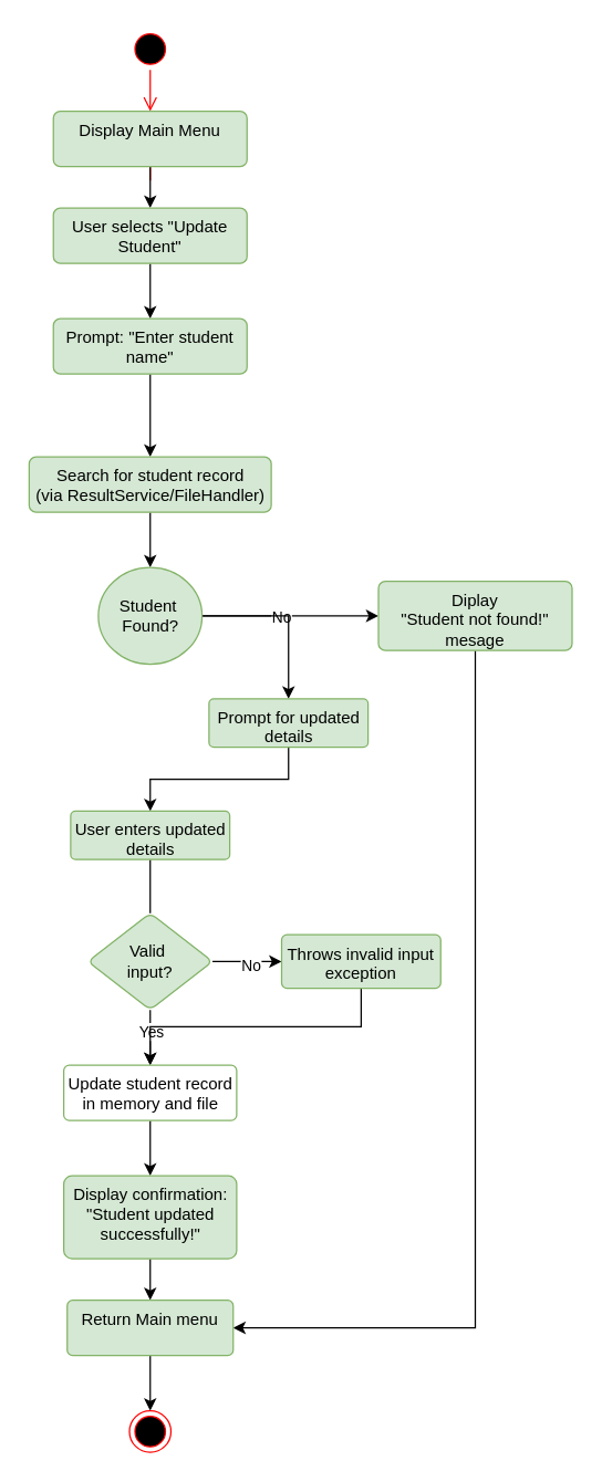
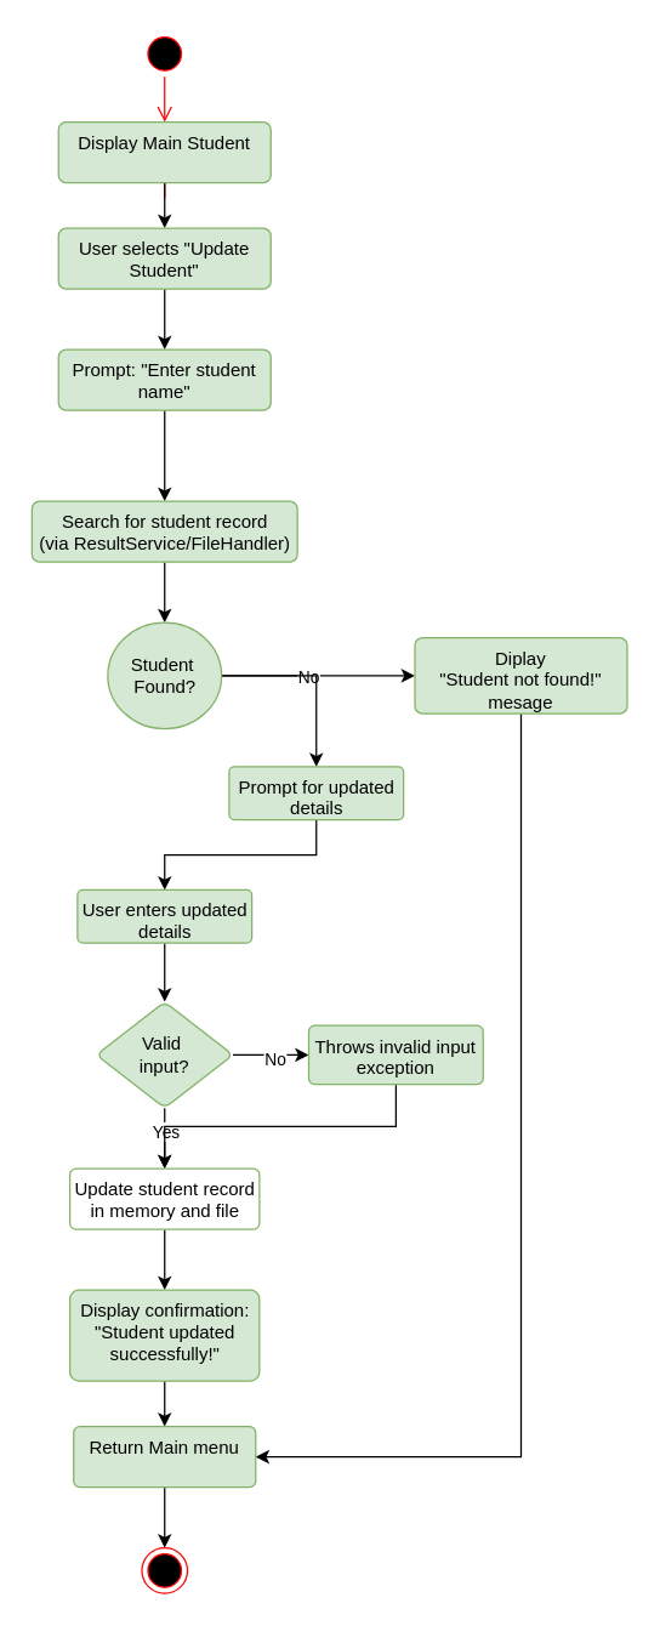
  <mxCell id="0" />
  <mxCell id="1" parent="0" />
  <mxCell id="2" value="" style="ellipse;html=1;shape=startState;fillColor=#000000;strokeColor=#ff0000;" parent="1" vertex="1"><mxGeometry x="93" y="20" width="30" height="30" as="geometry" /></mxCell>
  <mxCell id="3" value="" style="edgeStyle=orthogonalEdgeStyle;html=1;verticalAlign=bottom;endArrow=open;endSize=8;strokeColor=#ff0000;rounded=0;" parent="1" source="36" edge="1"><mxGeometry relative="1" as="geometry"><mxPoint x="108" y="110" as="targetPoint" /></mxGeometry></mxCell>
  <mxCell id="4" value="" style="edgeStyle=orthogonalEdgeStyle;rounded=0;orthogonalLoop=1;jettySize=auto;html=1;" parent="1" source="36" target="6" edge="1"><mxGeometry relative="1" as="geometry" /></mxCell>
  <mxCell id="5" value="" style="edgeStyle=orthogonalEdgeStyle;rounded=0;orthogonalLoop=1;jettySize=auto;html=1;" parent="1" source="6" target="8" edge="1"><mxGeometry relative="1" as="geometry" /></mxCell>
  <mxCell id="6" value="User selects &quot;Update Student&quot;" style="html=1;align=center;verticalAlign=top;rounded=1;absoluteArcSize=1;arcSize=10;dashed=0;whiteSpace=wrap;fillColor=#d5e8d4;strokeColor=#82b366;" parent="1" vertex="1"><mxGeometry x="38" y="150" width="140" height="40" as="geometry" /></mxCell>
  <mxCell id="7" value="" style="edgeStyle=orthogonalEdgeStyle;rounded=0;orthogonalLoop=1;jettySize=auto;html=1;" parent="1" source="8" target="10" edge="1"><mxGeometry relative="1" as="geometry" /></mxCell>
  <mxCell id="8" value="Prompt: &quot;Enter student name&quot;" style="html=1;align=center;verticalAlign=top;rounded=1;absoluteArcSize=1;arcSize=10;dashed=0;whiteSpace=wrap;fillColor=#d5e8d4;strokeColor=#82b366;" parent="1" vertex="1"><mxGeometry x="38" y="230" width="140" height="40" as="geometry" /></mxCell>
  <mxCell id="9" value="" style="edgeStyle=orthogonalEdgeStyle;rounded=0;orthogonalLoop=1;jettySize=auto;html=1;" parent="1" source="10" target="14" edge="1"><mxGeometry relative="1" as="geometry" /></mxCell>
  <mxCell id="10" value="Search for student record &lt;div&gt;(via ResultService/FileHandler)&lt;br&gt;&lt;/div&gt;" style="html=1;align=center;verticalAlign=top;rounded=1;absoluteArcSize=1;arcSize=10;dashed=0;whiteSpace=wrap;fillColor=#d5e8d4;strokeColor=#82b366;" parent="1" vertex="1"><mxGeometry x="20.5" y="330" width="175" height="40" as="geometry" /></mxCell>
  <mxCell id="11" value="" style="edgeStyle=orthogonalEdgeStyle;rounded=0;orthogonalLoop=1;jettySize=auto;html=1;" parent="1" source="14" target="16" edge="1"><mxGeometry relative="1" as="geometry" /></mxCell>
  <mxCell id="12" value="No" style="edgeLabel;html=1;align=center;verticalAlign=middle;resizable=0;points=[];" parent="11" vertex="1" connectable="0"><mxGeometry x="-0.104" relative="1" as="geometry"><mxPoint as="offset" /></mxGeometry></mxCell>
  <mxCell id="13" value="" style="edgeStyle=orthogonalEdgeStyle;rounded=0;orthogonalLoop=1;jettySize=auto;html=1;" parent="1" source="14" target="18" edge="1"><mxGeometry relative="1" as="geometry" /></mxCell>
  <mxCell id="14" value="&lt;div&gt;&lt;br&gt;&lt;/div&gt;&lt;div&gt;Student&amp;nbsp;&lt;/div&gt;&lt;div&gt;Found?&lt;/div&gt;" style="ellipse;whiteSpace=wrap;html=1;verticalAlign=top;arcSize=10;dashed=0;fillColor=#d5e8d4;strokeColor=#82b366;" parent="1" vertex="1"><mxGeometry x="70.5" y="410" width="75" height="70" as="geometry" /></mxCell>
  <mxCell id="15" style="edgeStyle=orthogonalEdgeStyle;rounded=0;orthogonalLoop=1;jettySize=auto;html=1;exitX=0.5;exitY=1;exitDx=0;exitDy=0;entryX=1;entryY=0.5;entryDx=0;entryDy=0;" parent="1" source="16" target="33" edge="1"><mxGeometry relative="1" as="geometry" /></mxCell>
  <mxCell id="16" value="Diplay&lt;div&gt;&quot;Student not found!&quot; mesage&lt;/div&gt;" style="whiteSpace=wrap;html=1;verticalAlign=top;rounded=1;arcSize=10;dashed=0;fillColor=#d5e8d4;strokeColor=#82b366;" parent="1" vertex="1"><mxGeometry x="273" y="420" width="140" height="50" as="geometry" /></mxCell>
  <mxCell id="17" value="" style="edgeStyle=orthogonalEdgeStyle;rounded=0;orthogonalLoop=1;jettySize=auto;html=1;" parent="1" source="18" target="20" edge="1"><mxGeometry relative="1" as="geometry" /></mxCell>
  <mxCell id="18" value="Prompt for updated details" style="whiteSpace=wrap;html=1;verticalAlign=top;rounded=1;arcSize=10;dashed=0;fillColor=#d5e8d4;strokeColor=#82b366;" parent="1" vertex="1"><mxGeometry x="150.5" y="505" width="115" height="35" as="geometry" /></mxCell>
- <mxCell id="19" value="" style="edgeStyle=orthogonalEdgeStyle;rounded=0;orthogonalLoop=1;jettySize=auto;html=1;endArrow=none;" parent="1" source="20" target="25" edge="1"><mxGeometry relative="1" as="geometry" /></mxCell>
+ <mxCell id="19" value="" style="edgeStyle=orthogonalEdgeStyle;rounded=0;orthogonalLoop=1;jettySize=auto;html=1;" parent="1" source="20" target="25" edge="1"><mxGeometry relative="1" as="geometry" /></mxCell>
  <mxCell id="20" value="User enters updated details" style="whiteSpace=wrap;html=1;verticalAlign=top;rounded=1;arcSize=10;dashed=0;fillColor=#d5e8d4;strokeColor=#82b366;" parent="1" vertex="1"><mxGeometry x="50.5" y="586.25" width="115" height="35" as="geometry" /></mxCell>
  <mxCell id="21" value="" style="edgeStyle=orthogonalEdgeStyle;rounded=0;orthogonalLoop=1;jettySize=auto;html=1;" parent="1" source="25" target="27" edge="1"><mxGeometry relative="1" as="geometry" /></mxCell>
  <mxCell id="22" value="No" style="edgeLabel;html=1;align=center;verticalAlign=middle;resizable=0;points=[];" parent="21" vertex="1" connectable="0"><mxGeometry x="0.073" y="-2" relative="1" as="geometry"><mxPoint as="offset" /></mxGeometry></mxCell>
  <mxCell id="23" value="" style="edgeStyle=orthogonalEdgeStyle;rounded=0;orthogonalLoop=1;jettySize=auto;html=1;" parent="1" source="25" target="29" edge="1"><mxGeometry relative="1" as="geometry" /></mxCell>
  <mxCell id="24" value="Yes" style="edgeLabel;html=1;align=center;verticalAlign=middle;resizable=0;points=[];" parent="23" vertex="1" connectable="0"><mxGeometry x="-0.248" relative="1" as="geometry"><mxPoint as="offset" /></mxGeometry></mxCell>
  <mxCell id="25" value="&lt;div&gt;&lt;br&gt;&lt;/div&gt;&lt;div&gt;&lt;span style=&quot;background-color: transparent; color: light-dark(rgb(0, 0, 0), rgb(255, 255, 255));&quot;&gt;Valid&amp;nbsp;&lt;/span&gt;&lt;br&gt;&lt;/div&gt;&lt;div&gt;input?&lt;/div&gt;" style="rhombus;whiteSpace=wrap;html=1;verticalAlign=top;rounded=1;arcSize=10;dashed=0;fillColor=#d5e8d4;strokeColor=#82b366;" parent="1" vertex="1"><mxGeometry x="63" y="660" width="90" height="70" as="geometry" /></mxCell>
  <mxCell id="26" style="edgeStyle=orthogonalEdgeStyle;rounded=0;orthogonalLoop=1;jettySize=auto;html=1;exitX=0.5;exitY=1;exitDx=0;exitDy=0;" parent="1" source="27" target="29" edge="1"><mxGeometry relative="1" as="geometry" /></mxCell>
  <mxCell id="27" value="Throws invalid input exception" style="whiteSpace=wrap;html=1;verticalAlign=top;rounded=1;arcSize=10;dashed=0;fillColor=#d5e8d4;strokeColor=#82b366;" parent="1" vertex="1"><mxGeometry x="203" y="675.63" width="115" height="38.75" as="geometry" /></mxCell>
  <mxCell id="28" value="" style="edgeStyle=orthogonalEdgeStyle;rounded=0;orthogonalLoop=1;jettySize=auto;html=1;" parent="1" source="29" target="31" edge="1"><mxGeometry relative="1" as="geometry" /></mxCell>
  <mxCell id="29" value="Update student record in memory and file" style="whiteSpace=wrap;html=1;verticalAlign=top;rounded=1;arcSize=10;dashed=0;fillColor=#ffffff;strokeColor=#82b366;" parent="1" vertex="1"><mxGeometry x="45.5" y="770" width="125" height="40" as="geometry" /></mxCell>
  <mxCell id="30" value="" style="edgeStyle=orthogonalEdgeStyle;rounded=0;orthogonalLoop=1;jettySize=auto;html=1;" parent="1" source="31" target="33" edge="1"><mxGeometry relative="1" as="geometry" /></mxCell>
  <mxCell id="31" value="Display confirmation:&lt;div&gt;&quot;Student updated successfully!&quot;&lt;/div&gt;" style="whiteSpace=wrap;html=1;verticalAlign=top;rounded=1;arcSize=10;dashed=0;fillColor=#d5e8d4;strokeColor=#82b366;" parent="1" vertex="1"><mxGeometry x="45.5" y="850" width="125" height="60" as="geometry" /></mxCell>
  <mxCell id="32" style="edgeStyle=orthogonalEdgeStyle;rounded=0;orthogonalLoop=1;jettySize=auto;html=1;exitX=0.5;exitY=1;exitDx=0;exitDy=0;entryX=0.5;entryY=0;entryDx=0;entryDy=0;" parent="1" source="33" target="34" edge="1"><mxGeometry relative="1" as="geometry" /></mxCell>
  <mxCell id="33" value="Return Main menu" style="whiteSpace=wrap;html=1;verticalAlign=top;rounded=1;arcSize=10;dashed=0;fillColor=#d5e8d4;strokeColor=#82b366;" parent="1" vertex="1"><mxGeometry x="48" y="940" width="120" height="40" as="geometry" /></mxCell>
  <mxCell id="34" value="" style="ellipse;html=1;shape=endState;fillColor=#000000;strokeColor=#ff0000;" parent="1" vertex="1"><mxGeometry x="93" y="1020" width="30" height="30" as="geometry" /></mxCell>
  <mxCell id="35" value="" style="edgeStyle=orthogonalEdgeStyle;html=1;verticalAlign=bottom;endArrow=open;endSize=8;strokeColor=#ff0000;rounded=0;" parent="1" source="2" target="36" edge="1"><mxGeometry relative="1" as="geometry"><mxPoint x="108" y="110" as="targetPoint" /><mxPoint x="108" y="50" as="sourcePoint" /></mxGeometry></mxCell>
- <mxCell id="36" value="Display Main Menu" style="html=1;align=center;verticalAlign=top;rounded=1;absoluteArcSize=1;arcSize=10;dashed=0;whiteSpace=wrap;fillColor=#d5e8d4;strokeColor=#82b366;" parent="1" vertex="1"><mxGeometry x="38" y="80" width="140" height="40" as="geometry" /></mxCell>
+ <mxCell id="36" value="Display Main Student" style="html=1;align=center;verticalAlign=top;rounded=1;absoluteArcSize=1;arcSize=10;dashed=0;whiteSpace=wrap;fillColor=#d5e8d4;strokeColor=#82b366;" parent="1" vertex="1"><mxGeometry x="38" y="80" width="140" height="40" as="geometry" /></mxCell>
